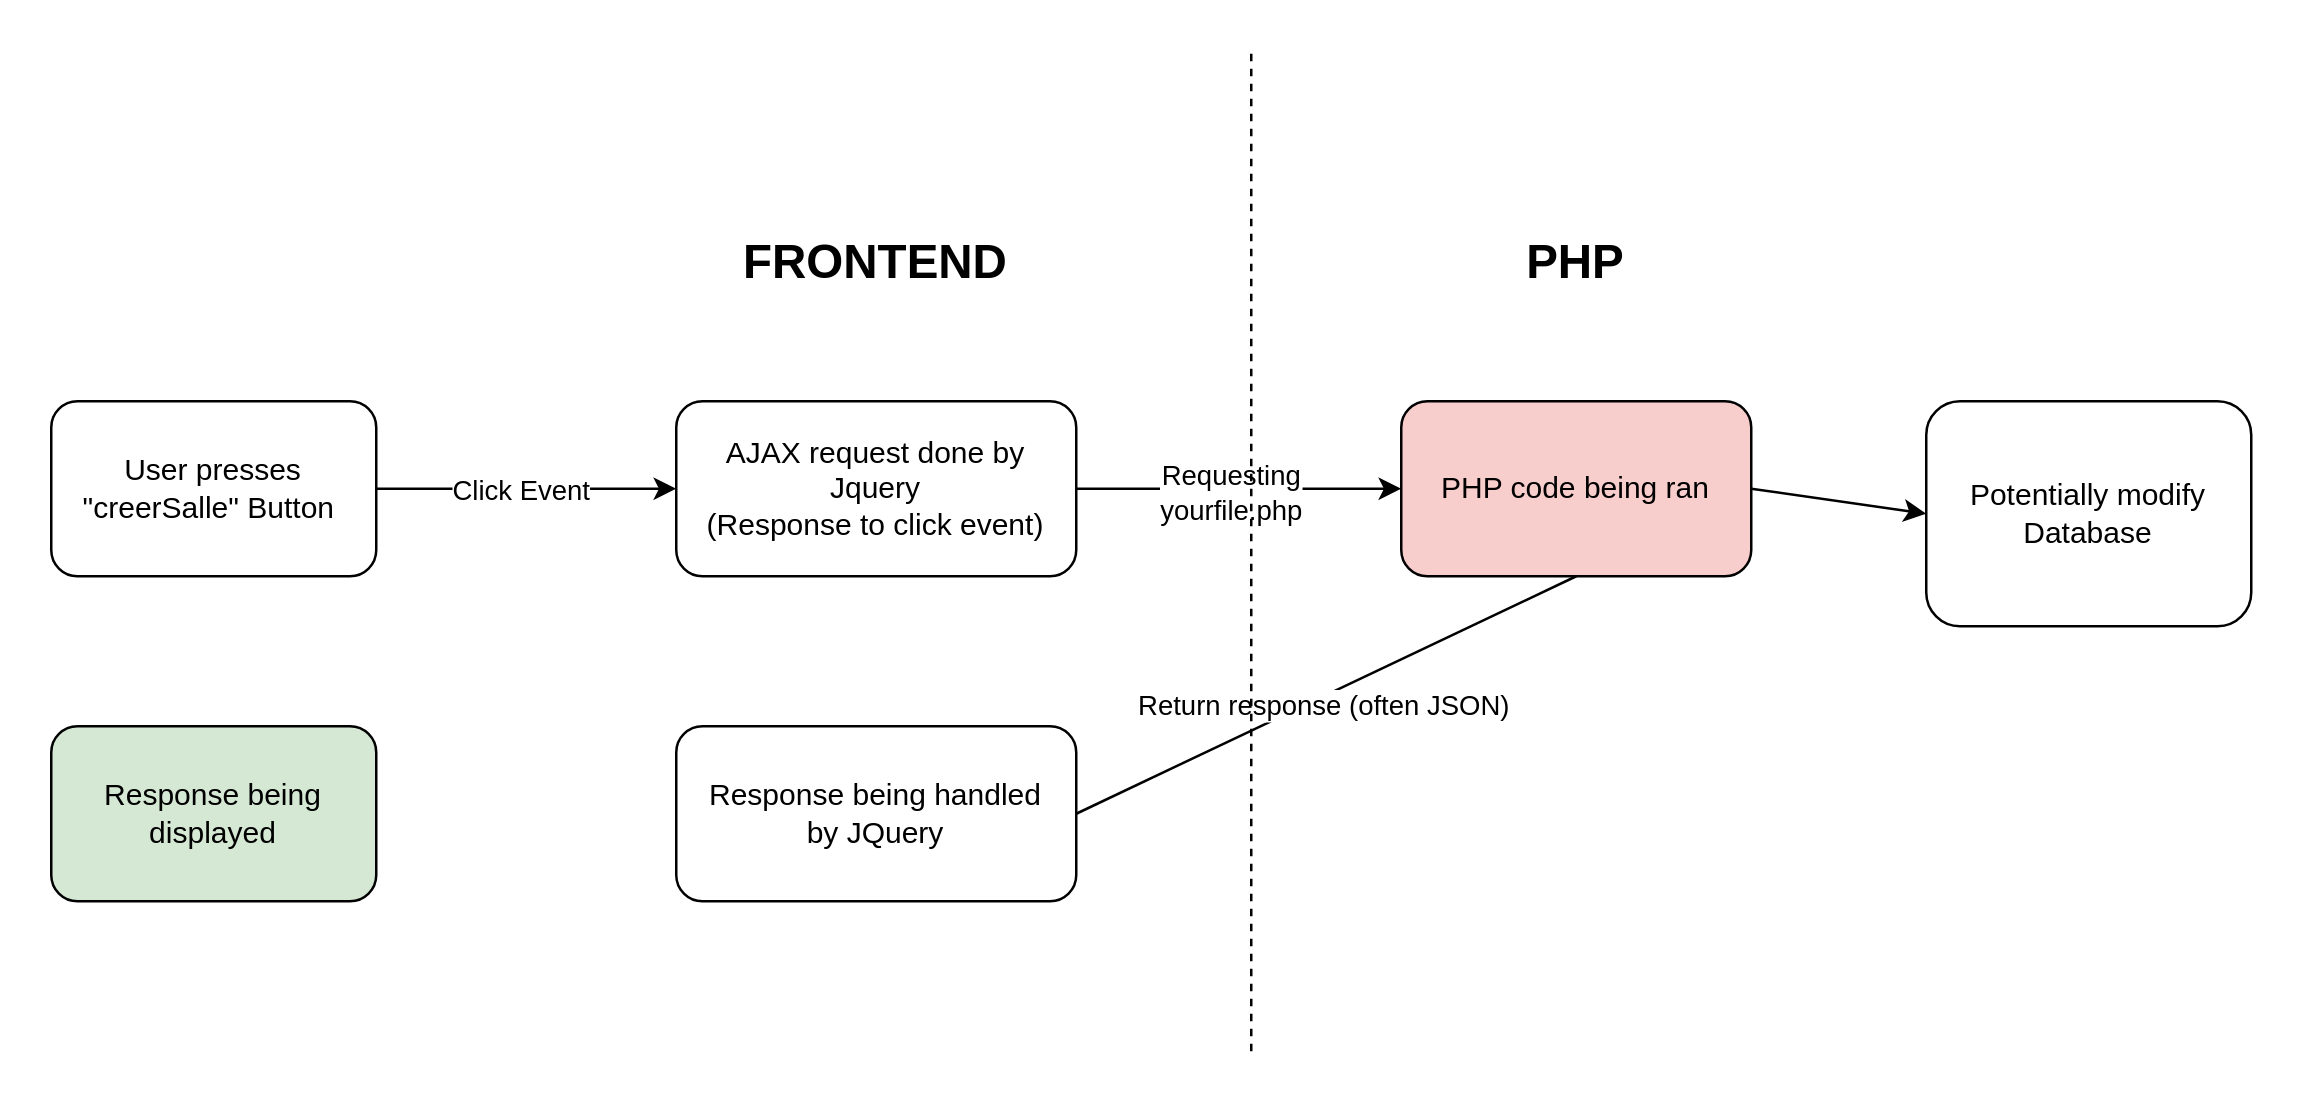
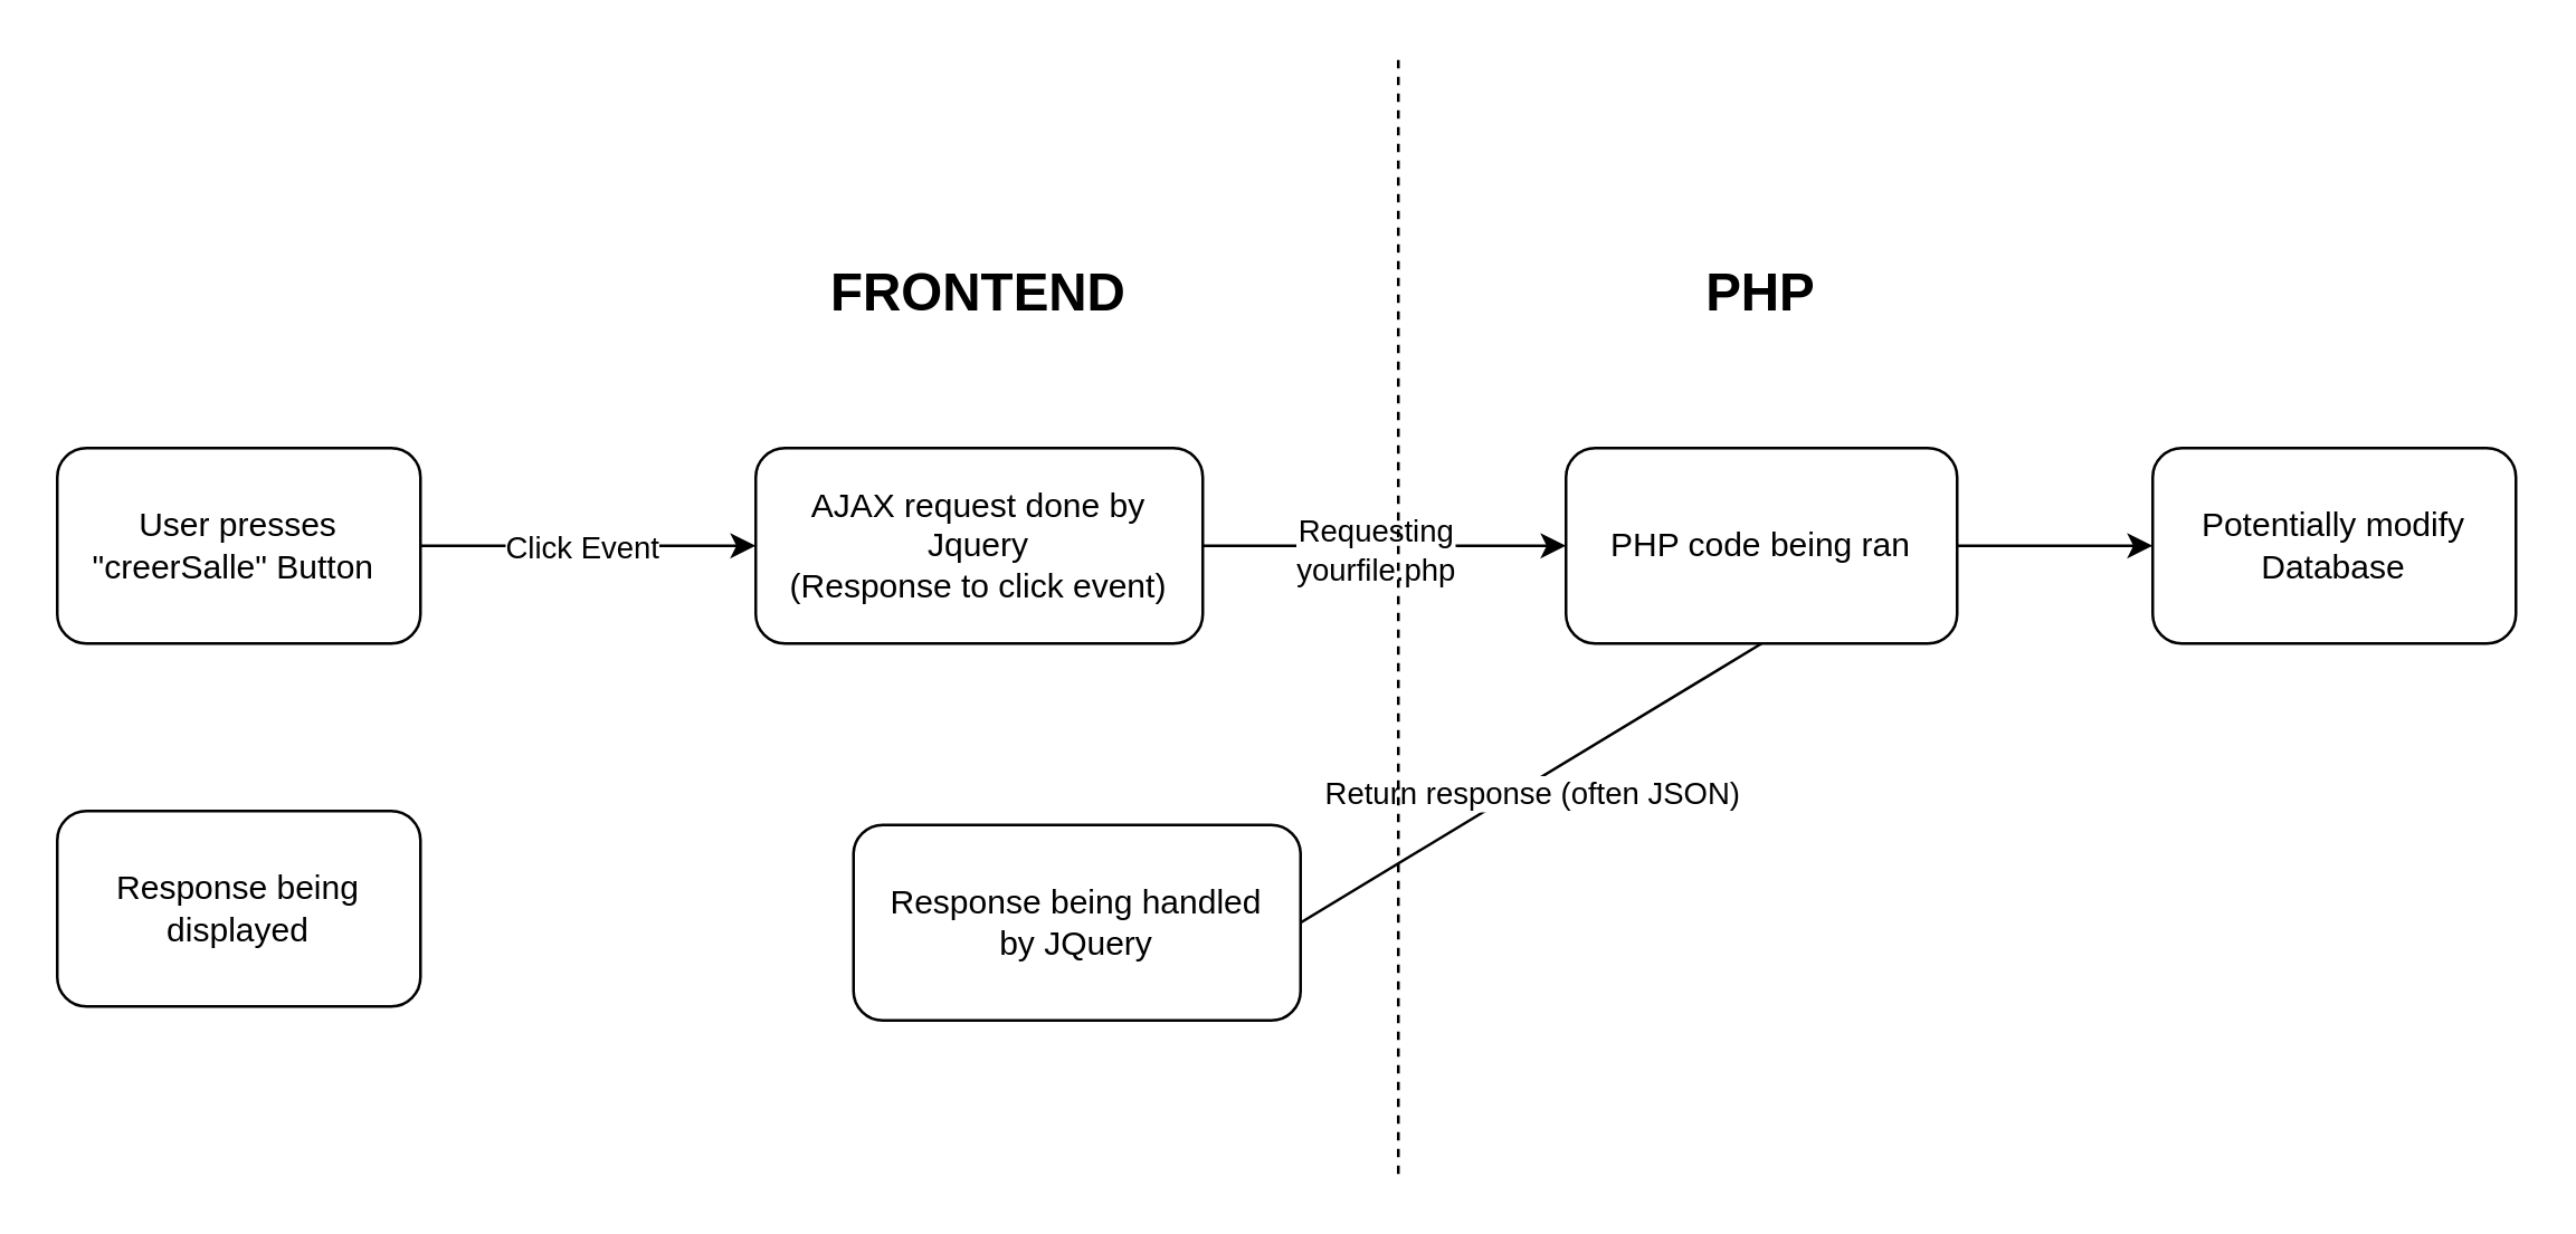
  <mxCell id="0" />
  <mxCell id="1" parent="0" />
  <mxCell id="2" value="User presses &quot;creerSalle&quot;&amp;nbsp;&lt;span style=&quot;background-color: initial;&quot;&gt;Button&amp;nbsp;&lt;/span&gt;" style="rounded=1;whiteSpace=wrap;html=1;" vertex="1" parent="1"><mxGeometry x="20" y="160" width="130" height="70" as="geometry" /></mxCell>
  <mxCell id="3" value="AJAX request done by Jquery&lt;br&gt;(Response to click event)" style="rounded=1;whiteSpace=wrap;html=1;" vertex="1" parent="1"><mxGeometry x="270" y="160" width="160" height="70" as="geometry" /></mxCell>
  <mxCell id="4" value="" style="endArrow=classic;html=1;rounded=0;exitX=1;exitY=0.5;exitDx=0;exitDy=0;entryX=0;entryY=0.5;entryDx=0;entryDy=0;" edge="1" parent="1" source="2" target="3"><mxGeometry width="50" height="50" relative="1" as="geometry"><mxPoint x="150" y="130" as="sourcePoint" /><mxPoint x="200" y="80" as="targetPoint" /></mxGeometry></mxCell>
  <mxCell id="5" value="Click Event" style="edgeLabel;html=1;align=center;verticalAlign=middle;resizable=0;points=[];" connectable="0" vertex="1" parent="4"><mxGeometry x="-0.05" relative="1" as="geometry"><mxPoint as="offset" /></mxGeometry></mxCell>
- <mxCell id="6" value="PHP code being ran" style="rounded=1;whiteSpace=wrap;html=1;fillColor=#f8cecc;" vertex="1" parent="1"><mxGeometry x="560" y="160" width="140" height="70" as="geometry" /></mxCell>
- <mxCell id="7" value="Potentially modify&lt;br&gt;Database" style="rounded=1;whiteSpace=wrap;html=1;" vertex="1" parent="1"><mxGeometry x="770" y="160" width="130" height="90" as="geometry" /></mxCell>
+ <mxCell id="6" value="PHP code being ran" style="rounded=1;whiteSpace=wrap;html=1;" vertex="1" parent="1"><mxGeometry x="560" y="160" width="140" height="70" as="geometry" /></mxCell>
+ <mxCell id="7" value="Potentially modify&lt;br&gt;Database" style="rounded=1;whiteSpace=wrap;html=1;" vertex="1" parent="1"><mxGeometry x="770" y="160" width="130" height="70" as="geometry" /></mxCell>
  <mxCell id="8" value="" style="endArrow=classic;html=1;rounded=0;entryX=0;entryY=0.5;entryDx=0;entryDy=0;exitX=1;exitY=0.5;exitDx=0;exitDy=0;" edge="1" parent="1" source="3" target="6"><mxGeometry width="50" height="50" relative="1" as="geometry"><mxPoint x="430" y="200" as="sourcePoint" /><mxPoint x="480" y="150" as="targetPoint" /></mxGeometry></mxCell>
  <mxCell id="9" value="Requesting&lt;br&gt;yourfile.php" style="edgeLabel;html=1;align=center;verticalAlign=middle;resizable=0;points=[];" connectable="0" vertex="1" parent="8"><mxGeometry x="-0.054" y="-1" relative="1" as="geometry"><mxPoint as="offset" /></mxGeometry></mxCell>
- <mxCell id="10" value="Response being handled&lt;br&gt;by JQuery" style="rounded=1;whiteSpace=wrap;html=1;" vertex="1" parent="1"><mxGeometry x="270" y="290" width="160" height="70" as="geometry" /></mxCell>
+ <mxCell id="10" value="Response being handled&lt;br&gt;by JQuery" style="rounded=1;whiteSpace=wrap;html=1;" vertex="1" parent="1"><mxGeometry x="305" y="295" width="160" height="70" as="geometry" /></mxCell>
  <mxCell id="11" value="" style="endArrow=classic;html=1;rounded=0;entryX=0;entryY=0.5;entryDx=0;entryDy=0;" edge="1" parent="1" target="7"><mxGeometry width="50" height="50" relative="1" as="geometry"><mxPoint x="700" y="195" as="sourcePoint" /><mxPoint x="750" y="150" as="targetPoint" /></mxGeometry></mxCell>
  <mxCell id="12" value="" style="endArrow=none;html=1;rounded=0;entryX=1;entryY=0.5;entryDx=0;entryDy=0;exitX=0.5;exitY=1;exitDx=0;exitDy=0;" edge="1" parent="1" source="6" target="10"><mxGeometry width="50" height="50" relative="1" as="geometry"><mxPoint x="550" y="280" as="sourcePoint" /><mxPoint x="600" y="230" as="targetPoint" /></mxGeometry></mxCell>
  <mxCell id="13" value="Return response (often JSON)" style="edgeLabel;html=1;align=center;verticalAlign=middle;resizable=0;points=[];" connectable="0" vertex="1" parent="12"><mxGeometry x="0.026" y="4" relative="1" as="geometry"><mxPoint y="-1" as="offset" /></mxGeometry></mxCell>
- <mxCell id="14" value="Response being displayed" style="rounded=1;whiteSpace=wrap;html=1;fillColor=#d5e8d4;" vertex="1" parent="1"><mxGeometry x="20" y="290" width="130" height="70" as="geometry" /></mxCell>
+ <mxCell id="14" value="Response being displayed" style="rounded=1;whiteSpace=wrap;html=1;" vertex="1" parent="1"><mxGeometry x="20" y="290" width="130" height="70" as="geometry" /></mxCell>
  <mxCell id="15" value="&lt;b&gt;&lt;font style=&quot;font-size: 19px;&quot;&gt;FRONTEND&lt;/font&gt;&lt;/b&gt;" style="text;html=1;strokeColor=none;fillColor=none;align=center;verticalAlign=middle;whiteSpace=wrap;rounded=0;" vertex="1" parent="1"><mxGeometry x="320" y="90" width="60" height="30" as="geometry" /></mxCell>
  <mxCell id="16" value="&lt;b&gt;&lt;font style=&quot;font-size: 19px;&quot;&gt;PHP&lt;/font&gt;&lt;/b&gt;" style="text;html=1;strokeColor=none;fillColor=none;align=center;verticalAlign=middle;whiteSpace=wrap;rounded=0;" vertex="1" parent="1"><mxGeometry x="600" y="90" width="60" height="30" as="geometry" /></mxCell>
  <mxCell id="17" value="" style="endArrow=none;html=1;rounded=0;dashed=1;" edge="1" parent="1"><mxGeometry width="50" height="50" relative="1" as="geometry"><mxPoint x="500" y="420" as="sourcePoint" /><mxPoint x="500" y="20" as="targetPoint" /></mxGeometry></mxCell>
